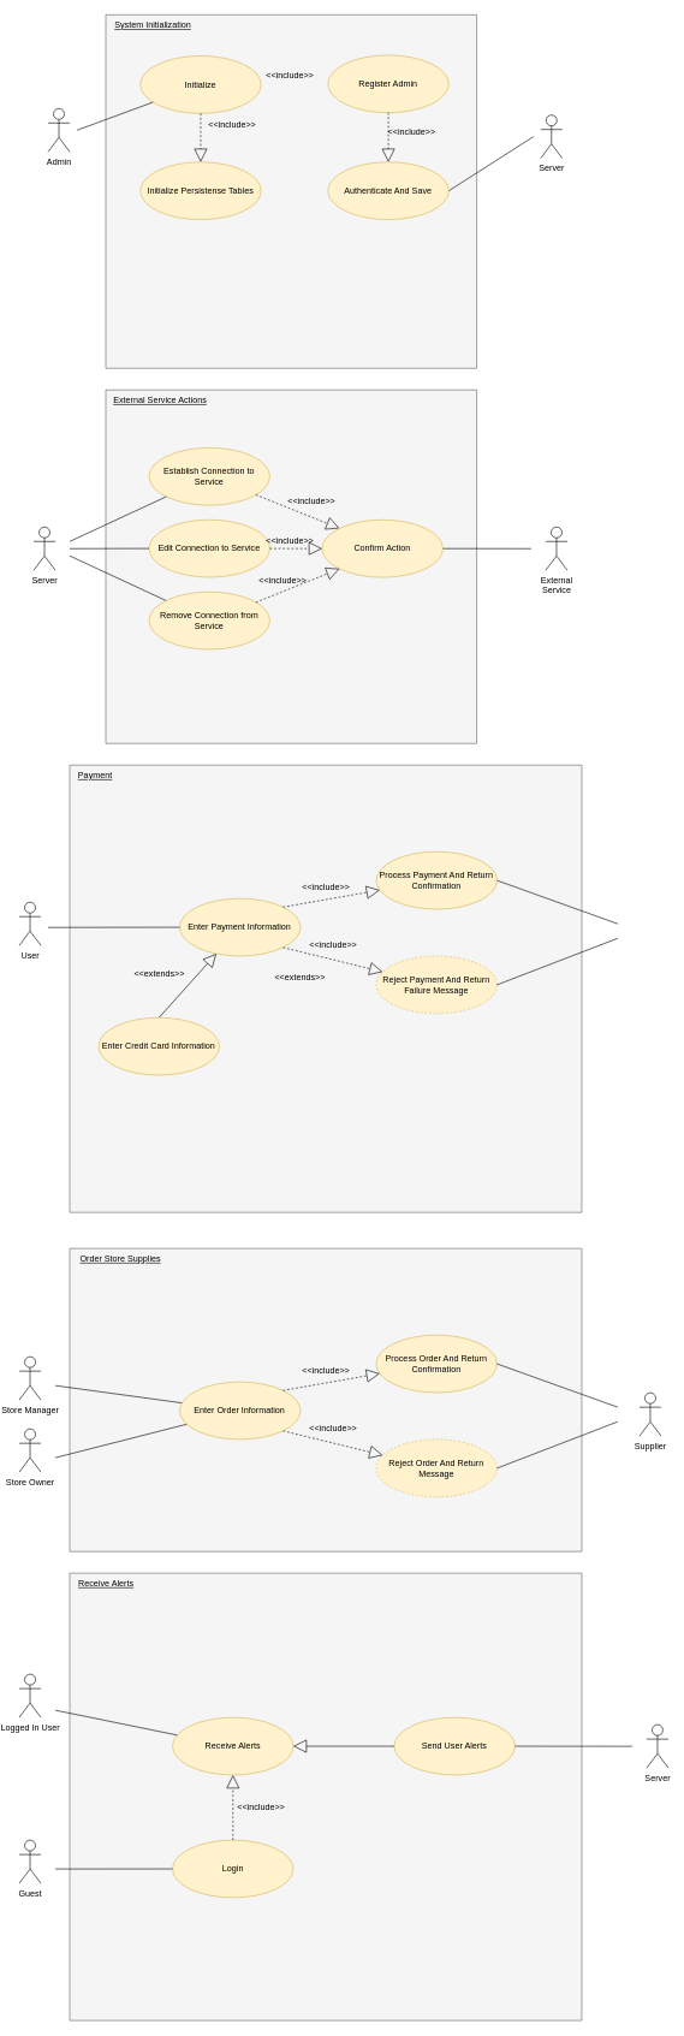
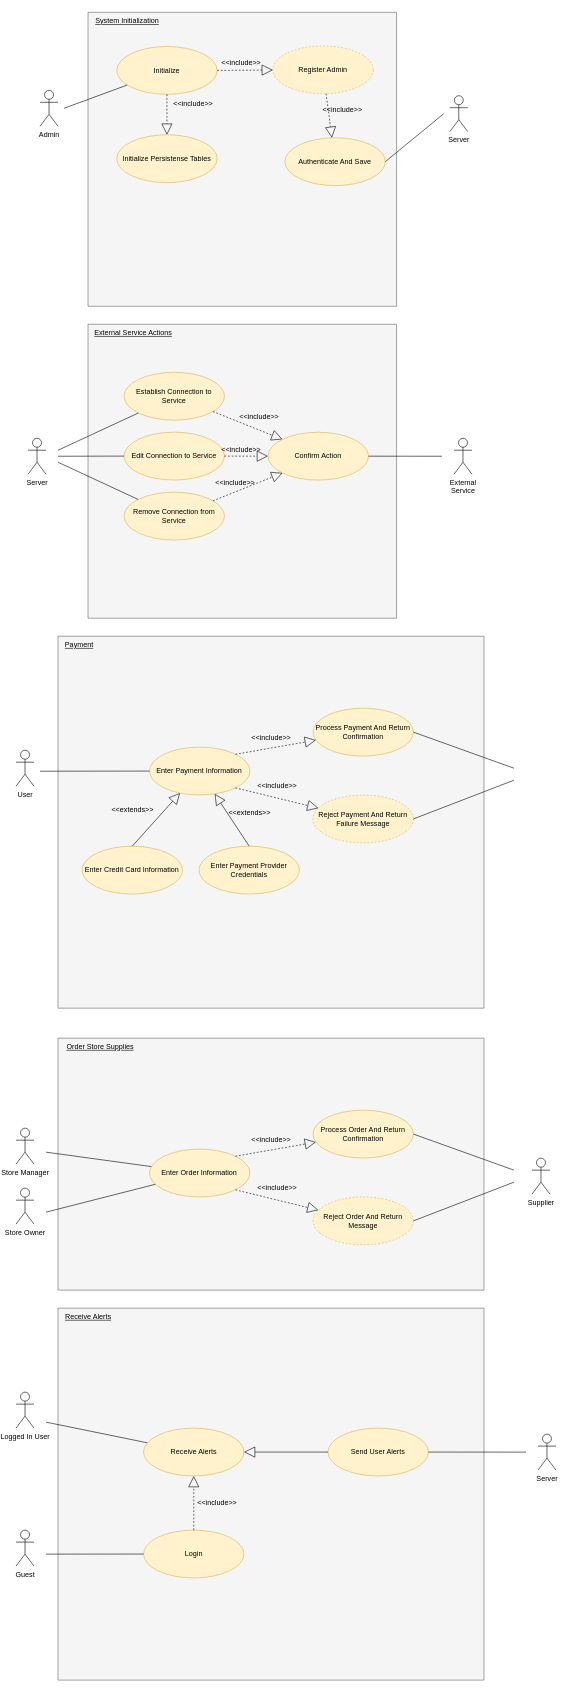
  <mxCell id="0" />
  <mxCell id="1" parent="0" />
  <mxCell id="2" value="" style="group" connectable="0" vertex="1" parent="1"><mxGeometry x="140" y="1730" width="660" height="620" as="geometry" /></mxCell>
  <mxCell id="3" value="" style="verticalLabelPosition=bottom;verticalAlign=top;html=1;shape=mxgraph.basic.rect;fillColor2=none;strokeWidth=1;size=22;indent=0;fillColor=#f5f5f5;fontColor=#333333;strokeColor=#666666;" vertex="1" parent="2"><mxGeometry x="-50" width="710" height="420" as="geometry" /></mxCell>
  <mxCell id="4" value="Process Order And Return Confirmation" style="ellipse;whiteSpace=wrap;html=1;fillColor=#fff2cc;strokeColor=#d6b656;" vertex="1" parent="2"><mxGeometry x="374.998" y="119.996" width="167.451" height="79.767" as="geometry" /></mxCell>
  <mxCell id="5" value="Enter Order Information" style="ellipse;whiteSpace=wrap;html=1;fillColor=#fff2cc;strokeColor=#d6b656;" vertex="1" parent="2"><mxGeometry x="102.448" y="184.876" width="167.451" height="79.767" as="geometry" /></mxCell>
  <mxCell id="6" value="&amp;lt;&amp;lt;include&amp;gt;&amp;gt;" style="text;html=1;align=center;verticalAlign=middle;resizable=0;points=[];autosize=1;strokeColor=none;fillColor=none;" vertex="1" parent="2"><mxGeometry x="260" y="154.88" width="90" height="30" as="geometry" /></mxCell>
  <mxCell id="7" value="Reject Order And Return Message" style="ellipse;whiteSpace=wrap;html=1;fillColor=#fff2cc;strokeColor=#d6b656;dashed=1;" vertex="1" parent="2"><mxGeometry x="374.998" y="264.646" width="167.451" height="79.767" as="geometry" /></mxCell>
  <mxCell id="8" value="" style="endArrow=block;endSize=16;endFill=0;html=1;rounded=0;fillColor=none;dashed=1;exitX=1;exitY=0;exitDx=0;exitDy=0;" edge="1" parent="2" source="5" target="4"><mxGeometry y="-70" width="160" relative="1" as="geometry"><mxPoint x="141" y="196" as="sourcePoint" /><mxPoint x="207" y="259" as="targetPoint" /><mxPoint as="offset" /></mxGeometry></mxCell>
  <mxCell id="9" value="" style="endArrow=block;endSize=16;endFill=0;html=1;rounded=0;fillColor=none;dashed=1;exitX=1;exitY=1;exitDx=0;exitDy=0;" edge="1" parent="2" source="5" target="7"><mxGeometry y="-70" width="160" relative="1" as="geometry"><mxPoint x="327" y="295" as="sourcePoint" /><mxPoint x="484" y="323" as="targetPoint" /><mxPoint as="offset" /></mxGeometry></mxCell>
  <mxCell id="10" value="&amp;lt;&amp;lt;include&amp;gt;&amp;gt;" style="text;html=1;align=center;verticalAlign=middle;resizable=0;points=[];autosize=1;strokeColor=none;fillColor=none;" vertex="1" parent="2"><mxGeometry x="269.9" y="234.65" width="90" height="30" as="geometry" /></mxCell>
  <mxCell id="11" value="" style="group" connectable="0" vertex="1" parent="1"><mxGeometry x="140" y="20" width="610" height="490" as="geometry" /></mxCell>
  <mxCell id="12" value="" style="verticalLabelPosition=bottom;verticalAlign=top;html=1;shape=mxgraph.basic.rect;fillColor2=none;strokeWidth=1;size=22;indent=0;fillColor=#f5f5f5;fontColor=#333333;strokeColor=#666666;" vertex="1" parent="11"><mxGeometry width="514.314" height="490.0" as="geometry" /></mxCell>
  <mxCell id="13" value="System Initialization" style="text;html=1;align=center;verticalAlign=middle;resizable=0;points=[];autosize=1;strokeColor=none;fillColor=none;fontStyle=4" vertex="1" parent="11"><mxGeometry width="130" height="30" as="geometry" /></mxCell>
  <mxCell id="14" value="Initialize" style="ellipse;whiteSpace=wrap;html=1;fillColor=#fff2cc;strokeColor=#d6b656;" vertex="1" parent="11"><mxGeometry x="47.843" y="56.977" width="167.451" height="79.767" as="geometry" /></mxCell>
- <mxCell id="15" value="Register Admin" style="ellipse;whiteSpace=wrap;html=1;fillColor=#fff2cc;strokeColor=#d6b656;" vertex="1" parent="11"><mxGeometry x="308.098" y="55.977" width="167.451" height="79.767" as="geometry" /></mxCell>
- <mxCell id="16" value="Authenticate And Save" style="ellipse;whiteSpace=wrap;html=1;fillColor=#fff2cc;strokeColor=#d6b656;" vertex="1" parent="11"><mxGeometry x="308.098" y="204.116" width="167.451" height="79.767" as="geometry" /></mxCell>
+ <mxCell id="15" value="Register Admin" style="ellipse;whiteSpace=wrap;html=1;fillColor=#fff2cc;strokeColor=#d6b656;dashed=1;" vertex="1" parent="11"><mxGeometry x="308.098" y="55.977" width="167.451" height="79.767" as="geometry" /></mxCell>
+ <mxCell id="16" value="Authenticate And Save" style="ellipse;whiteSpace=wrap;html=1;fillColor=#fff2cc;strokeColor=#d6b656;" vertex="1" parent="11"><mxGeometry x="328.098" y="209.116" width="167.451" height="79.767" as="geometry" /></mxCell>
+ <mxCell id="17" value="" style="endArrow=block;endSize=16;endFill=0;html=1;rounded=0;dashed=1;" edge="1" parent="11" source="14" target="15"><mxGeometry y="60" width="160" relative="1" as="geometry"><mxPoint x="191.373" y="148.14" as="sourcePoint" /><mxPoint x="382.745" y="148.14" as="targetPoint" /><mxPoint as="offset" /></mxGeometry></mxCell>
  <mxCell id="18" value="" style="endArrow=block;endSize=16;endFill=0;html=1;rounded=0;fillColor=none;dashed=1;" edge="1" parent="11" source="15" target="16"><mxGeometry y="-70" width="160" relative="1" as="geometry"><mxPoint x="224.373" y="147.14" as="sourcePoint" /><mxPoint x="415.745" y="147.14" as="targetPoint" /><mxPoint as="offset" /></mxGeometry></mxCell>
  <mxCell id="19" value="&amp;lt;&amp;lt;include&amp;gt;&amp;gt;" style="text;html=1;align=center;verticalAlign=middle;resizable=0;points=[];autosize=1;strokeColor=none;fillColor=none;" vertex="1" parent="11"><mxGeometry x="378.667" y="147.14" width="90" height="30" as="geometry" /></mxCell>
  <mxCell id="20" value="&amp;lt;&amp;lt;include&amp;gt;&amp;gt;" style="text;html=1;align=center;verticalAlign=middle;resizable=0;points=[];autosize=1;strokeColor=none;fillColor=none;" vertex="1" parent="11"><mxGeometry x="210.002" y="69.997" width="90" height="30" as="geometry" /></mxCell>
  <mxCell id="21" value="Initialize Persistense Tables" style="ellipse;whiteSpace=wrap;html=1;fillColor=#fff2cc;strokeColor=#d6b656;" vertex="1" parent="11"><mxGeometry x="47.848" y="204.117" width="167.451" height="79.767" as="geometry" /></mxCell>
  <mxCell id="22" value="" style="endArrow=block;endSize=16;endFill=0;html=1;rounded=0;exitX=0.5;exitY=1;exitDx=0;exitDy=0;dashed=1;" edge="1" parent="11" source="14" target="21"><mxGeometry y="60" width="160" relative="1" as="geometry"><mxPoint x="225" y="107" as="sourcePoint" /><mxPoint x="318" y="106" as="targetPoint" /><mxPoint as="offset" /></mxGeometry></mxCell>
  <mxCell id="23" value="&amp;lt;&amp;lt;include&amp;gt;&amp;gt;" style="text;html=1;align=center;verticalAlign=middle;resizable=0;points=[];autosize=1;strokeColor=none;fillColor=none;" vertex="1" parent="11"><mxGeometry x="130.002" y="136.747" width="90" height="30" as="geometry" /></mxCell>
  <mxCell id="24" value="Server" style="shape=umlActor;verticalLabelPosition=bottom;verticalAlign=top;html=1;" vertex="1" parent="1"><mxGeometry x="743" y="159" width="30" height="60" as="geometry" /></mxCell>
  <mxCell id="25" value="Admin" style="shape=umlActor;verticalLabelPosition=bottom;verticalAlign=top;html=1;" vertex="1" parent="1"><mxGeometry x="60" y="150" width="30" height="60" as="geometry" /></mxCell>
  <mxCell id="26" value="" style="endArrow=none;html=1;rounded=0;" edge="1" parent="1" target="14"><mxGeometry width="50" height="50" relative="1" as="geometry"><mxPoint x="100" y="180" as="sourcePoint" /><mxPoint x="410" y="130" as="targetPoint" /></mxGeometry></mxCell>
  <mxCell id="27" value="" style="endArrow=none;html=1;rounded=0;exitX=1;exitY=0.5;exitDx=0;exitDy=0;" edge="1" parent="1" source="16"><mxGeometry width="50" height="50" relative="1" as="geometry"><mxPoint x="118" y="189" as="sourcePoint" /><mxPoint x="733" y="189" as="targetPoint" /></mxGeometry></mxCell>
  <mxCell id="28" value="" style="group" connectable="0" vertex="1" parent="1"><mxGeometry x="140" y="540" width="610" height="490" as="geometry" /></mxCell>
  <mxCell id="29" value="" style="verticalLabelPosition=bottom;verticalAlign=top;html=1;shape=mxgraph.basic.rect;fillColor2=none;strokeWidth=1;size=22;indent=0;fillColor=#f5f5f5;fontColor=#333333;strokeColor=#666666;" vertex="1" parent="28"><mxGeometry width="514.314" height="490.0" as="geometry" /></mxCell>
  <mxCell id="30" value="External Service Actions" style="text;html=1;align=center;verticalAlign=middle;resizable=0;points=[];autosize=1;strokeColor=none;fillColor=none;fontStyle=4" vertex="1" parent="28"><mxGeometry width="150" height="30" as="geometry" /></mxCell>
  <mxCell id="31" value="Establish Connection to Service" style="ellipse;whiteSpace=wrap;html=1;fillColor=#fff2cc;strokeColor=#d6b656;" vertex="1" parent="28"><mxGeometry x="59.998" y="80.106" width="167.451" height="79.767" as="geometry" /></mxCell>
  <mxCell id="32" value="" style="endArrow=block;endSize=16;endFill=0;html=1;rounded=0;fillColor=none;entryX=0;entryY=0;entryDx=0;entryDy=0;dashed=1;" edge="1" parent="28" source="31" target="33"><mxGeometry y="-70" width="160" relative="1" as="geometry"><mxPoint x="415.745" y="147.14" as="sourcePoint" /><mxPoint x="391.824" y="135.744" as="targetPoint" /><mxPoint as="offset" /></mxGeometry></mxCell>
  <mxCell id="33" value="Confirm Action" style="ellipse;whiteSpace=wrap;html=1;fillColor=#fff2cc;strokeColor=#d6b656;" vertex="1" parent="28"><mxGeometry x="299.998" y="179.996" width="167.451" height="79.767" as="geometry" /></mxCell>
  <mxCell id="34" value="Edit Connection to Service" style="ellipse;whiteSpace=wrap;html=1;fillColor=#fff2cc;strokeColor=#d6b656;" vertex="1" parent="28"><mxGeometry x="59.998" y="179.876" width="167.451" height="79.767" as="geometry" /></mxCell>
  <mxCell id="35" value="Remove Connection from Service" style="ellipse;whiteSpace=wrap;html=1;fillColor=#fff2cc;strokeColor=#d6b656;" vertex="1" parent="28"><mxGeometry x="59.998" y="279.876" width="167.451" height="79.767" as="geometry" /></mxCell>
  <mxCell id="36" value="" style="endArrow=block;endSize=16;endFill=0;html=1;rounded=0;fillColor=none;exitX=1;exitY=0.5;exitDx=0;exitDy=0;entryX=0;entryY=0.5;entryDx=0;entryDy=0;dashed=1;" edge="1" parent="28" source="34" target="33"><mxGeometry y="-70" width="160" relative="1" as="geometry"><mxPoint x="232" y="133" as="sourcePoint" /><mxPoint x="335" y="167" as="targetPoint" /><mxPoint as="offset" /></mxGeometry></mxCell>
  <mxCell id="37" value="" style="endArrow=block;endSize=16;endFill=0;html=1;rounded=0;fillColor=none;entryX=0;entryY=1;entryDx=0;entryDy=0;dashed=1;" edge="1" parent="28" source="35" target="33"><mxGeometry y="-70" width="160" relative="1" as="geometry"><mxPoint x="247" y="210" as="sourcePoint" /><mxPoint x="320" y="190" as="targetPoint" /><mxPoint as="offset" /></mxGeometry></mxCell>
  <mxCell id="38" value="&amp;lt;&amp;lt;include&amp;gt;&amp;gt;" style="text;html=1;align=center;verticalAlign=middle;resizable=0;points=[];autosize=1;strokeColor=none;fillColor=none;" vertex="1" parent="28"><mxGeometry x="240.002" y="139.997" width="90" height="30" as="geometry" /></mxCell>
  <mxCell id="39" value="&amp;lt;&amp;lt;include&amp;gt;&amp;gt;" style="text;html=1;align=center;verticalAlign=middle;resizable=0;points=[];autosize=1;strokeColor=none;fillColor=none;" vertex="1" parent="28"><mxGeometry x="210.002" y="194.997" width="90" height="30" as="geometry" /></mxCell>
  <mxCell id="40" value="&amp;lt;&amp;lt;include&amp;gt;&amp;gt;" style="text;html=1;align=center;verticalAlign=middle;resizable=0;points=[];autosize=1;strokeColor=none;fillColor=none;" vertex="1" parent="28"><mxGeometry x="200.002" y="249.877" width="90" height="30" as="geometry" /></mxCell>
  <mxCell id="41" value="External&lt;br&gt;Service" style="shape=umlActor;verticalLabelPosition=bottom;verticalAlign=top;html=1;" vertex="1" parent="1"><mxGeometry x="750" y="730" width="30" height="60" as="geometry" /></mxCell>
  <mxCell id="42" value="Server" style="shape=umlActor;verticalLabelPosition=bottom;verticalAlign=top;html=1;" vertex="1" parent="1"><mxGeometry x="40" y="730" width="30" height="60" as="geometry" /></mxCell>
  <mxCell id="43" value="" style="endArrow=none;html=1;rounded=0;" edge="1" parent="1" target="31"><mxGeometry width="50" height="50" relative="1" as="geometry"><mxPoint x="90" y="750" as="sourcePoint" /><mxPoint x="205.34" y="661.261" as="targetPoint" /></mxGeometry></mxCell>
  <mxCell id="44" value="" style="endArrow=none;html=1;rounded=0;" edge="1" parent="1" source="33"><mxGeometry width="50" height="50" relative="1" as="geometry"><mxPoint x="700" y="770" as="sourcePoint" /><mxPoint x="730" y="760" as="targetPoint" /></mxGeometry></mxCell>
  <mxCell id="45" value="" style="endArrow=none;html=1;rounded=0;" edge="1" parent="1" target="34"><mxGeometry width="50" height="50" relative="1" as="geometry"><mxPoint x="90" y="760" as="sourcePoint" /><mxPoint x="233" y="672" as="targetPoint" /></mxGeometry></mxCell>
  <mxCell id="46" value="" style="endArrow=none;html=1;rounded=0;" edge="1" parent="1" target="35"><mxGeometry width="50" height="50" relative="1" as="geometry"><mxPoint x="90" y="770" as="sourcePoint" /><mxPoint x="224" y="738" as="targetPoint" /></mxGeometry></mxCell>
  <mxCell id="47" value="" style="group" connectable="0" vertex="1" parent="1"><mxGeometry x="140" y="1060" width="660" height="620" as="geometry" /></mxCell>
  <mxCell id="48" value="" style="verticalLabelPosition=bottom;verticalAlign=top;html=1;shape=mxgraph.basic.rect;fillColor2=none;strokeWidth=1;size=22;indent=0;fillColor=#f5f5f5;fontColor=#333333;strokeColor=#666666;" vertex="1" parent="47"><mxGeometry x="-50" width="710" height="620" as="geometry" /></mxCell>
  <mxCell id="49" value="Process Payment And Return Confirmation" style="ellipse;whiteSpace=wrap;html=1;fillColor=#fff2cc;strokeColor=#d6b656;" vertex="1" parent="47"><mxGeometry x="374.998" y="119.996" width="167.451" height="79.767" as="geometry" /></mxCell>
  <mxCell id="50" value="Enter Payment Information" style="ellipse;whiteSpace=wrap;html=1;fillColor=#fff2cc;strokeColor=#d6b656;" vertex="1" parent="47"><mxGeometry x="102.448" y="184.876" width="167.451" height="79.767" as="geometry" /></mxCell>
  <mxCell id="51" value="Enter Credit Card Information" style="ellipse;whiteSpace=wrap;html=1;fillColor=#fff2cc;strokeColor=#d6b656;" vertex="1" parent="47"><mxGeometry x="-10.002" y="349.996" width="167.451" height="79.767" as="geometry" /></mxCell>
+ <mxCell id="52" value="Enter Payment Provider Credentials" style="ellipse;whiteSpace=wrap;html=1;fillColor=#fff2cc;strokeColor=#d6b656;" vertex="1" parent="47"><mxGeometry x="184.998" y="349.996" width="167.451" height="79.767" as="geometry" /></mxCell>
+ <mxCell id="53" value="" style="endArrow=block;endSize=16;endFill=0;html=1;rounded=0;exitX=0.5;exitY=0;exitDx=0;exitDy=0;" edge="1" parent="47" source="52" target="50"><mxGeometry x="-0.288" y="-8" width="160" relative="1" as="geometry"><mxPoint x="30" y="250" as="sourcePoint" /><mxPoint x="190" y="250" as="targetPoint" /><mxPoint as="offset" /></mxGeometry></mxCell>
  <mxCell id="54" value="" style="endArrow=block;endSize=16;endFill=0;html=1;rounded=0;exitX=0.5;exitY=0;exitDx=0;exitDy=0;" edge="1" parent="47" source="51" target="50"><mxGeometry width="160" relative="1" as="geometry"><mxPoint x="280" y="320" as="sourcePoint" /><mxPoint x="237" y="255" as="targetPoint" /></mxGeometry></mxCell>
  <mxCell id="55" value="&amp;lt;&amp;lt;extends&amp;gt;&amp;gt;" style="text;html=1;align=center;verticalAlign=middle;resizable=0;points=[];autosize=1;strokeColor=none;fillColor=none;" vertex="1" parent="47"><mxGeometry x="28.72" y="274.88" width="90" height="30" as="geometry" /></mxCell>
  <mxCell id="56" value="&amp;lt;&amp;lt;include&amp;gt;&amp;gt;" style="text;html=1;align=center;verticalAlign=middle;resizable=0;points=[];autosize=1;strokeColor=none;fillColor=none;" vertex="1" parent="47"><mxGeometry x="260" y="154.88" width="90" height="30" as="geometry" /></mxCell>
  <mxCell id="57" value="Reject Payment And Return Failure Message" style="ellipse;whiteSpace=wrap;html=1;fillColor=#fff2cc;strokeColor=#d6b656;dashed=1;" vertex="1" parent="47"><mxGeometry x="374.998" y="264.646" width="167.451" height="79.767" as="geometry" /></mxCell>
  <mxCell id="58" value="" style="endArrow=block;endSize=16;endFill=0;html=1;rounded=0;fillColor=none;dashed=1;exitX=1;exitY=0;exitDx=0;exitDy=0;" edge="1" parent="47" source="50" target="49"><mxGeometry y="-70" width="160" relative="1" as="geometry"><mxPoint x="141" y="196" as="sourcePoint" /><mxPoint x="207" y="259" as="targetPoint" /><mxPoint as="offset" /></mxGeometry></mxCell>
  <mxCell id="59" value="" style="endArrow=block;endSize=16;endFill=0;html=1;rounded=0;fillColor=none;dashed=1;exitX=1;exitY=1;exitDx=0;exitDy=0;" edge="1" parent="47" source="50" target="57"><mxGeometry y="-70" width="160" relative="1" as="geometry"><mxPoint x="327" y="295" as="sourcePoint" /><mxPoint x="484" y="323" as="targetPoint" /><mxPoint as="offset" /></mxGeometry></mxCell>
  <mxCell id="60" value="&amp;lt;&amp;lt;extends&amp;gt;&amp;gt;" style="text;html=1;align=center;verticalAlign=middle;resizable=0;points=[];autosize=1;strokeColor=none;fillColor=none;" vertex="1" parent="47"><mxGeometry x="223.72" y="280" width="90" height="30" as="geometry" /></mxCell>
  <mxCell id="61" value="&amp;lt;&amp;lt;include&amp;gt;&amp;gt;" style="text;html=1;align=center;verticalAlign=middle;resizable=0;points=[];autosize=1;strokeColor=none;fillColor=none;" vertex="1" parent="47"><mxGeometry x="269.9" y="234.65" width="90" height="30" as="geometry" /></mxCell>
  <mxCell id="62" value="User" style="shape=umlActor;verticalLabelPosition=bottom;verticalAlign=top;html=1;" vertex="1" parent="1"><mxGeometry x="20" y="1250" width="30" height="60" as="geometry" /></mxCell>
  <mxCell id="63" value="" style="endArrow=none;html=1;rounded=0;exitX=1;exitY=0.5;exitDx=0;exitDy=0;" edge="1" parent="1" source="49"><mxGeometry width="50" height="50" relative="1" as="geometry"><mxPoint x="700" y="1290" as="sourcePoint" /><mxPoint x="850" y="1280" as="targetPoint" /></mxGeometry></mxCell>
  <mxCell id="64" value="" style="endArrow=none;html=1;rounded=0;" edge="1" parent="1" target="50"><mxGeometry width="50" height="50" relative="1" as="geometry"><mxPoint x="60" y="1285" as="sourcePoint" /><mxPoint x="233" y="1192" as="targetPoint" /></mxGeometry></mxCell>
  <mxCell id="65" value="Payment" style="text;html=1;align=center;verticalAlign=middle;resizable=0;points=[];autosize=1;strokeColor=none;fillColor=none;fontStyle=4" vertex="1" parent="1"><mxGeometry x="90" y="1060" width="70" height="30" as="geometry" /></mxCell>
  <mxCell id="66" value="" style="endArrow=none;html=1;rounded=0;exitX=1;exitY=0.5;exitDx=0;exitDy=0;" edge="1" parent="1" source="57"><mxGeometry width="50" height="50" relative="1" as="geometry"><mxPoint x="672" y="1256" as="sourcePoint" /><mxPoint x="850" y="1300" as="targetPoint" /></mxGeometry></mxCell>
  <mxCell id="67" value="Supplier" style="shape=umlActor;verticalLabelPosition=bottom;verticalAlign=top;html=1;" vertex="1" parent="1"><mxGeometry x="880" y="1930" width="30" height="60" as="geometry" /></mxCell>
  <mxCell id="68" value="Store Manager" style="shape=umlActor;verticalLabelPosition=bottom;verticalAlign=top;html=1;" vertex="1" parent="1"><mxGeometry x="20" y="1880" width="30" height="60" as="geometry" /></mxCell>
  <mxCell id="69" value="" style="endArrow=none;html=1;rounded=0;exitX=1;exitY=0.5;exitDx=0;exitDy=0;" edge="1" parent="1" source="4"><mxGeometry width="50" height="50" relative="1" as="geometry"><mxPoint x="700" y="1960" as="sourcePoint" /><mxPoint x="850" y="1950" as="targetPoint" /></mxGeometry></mxCell>
  <mxCell id="70" value="" style="endArrow=none;html=1;rounded=0;" edge="1" parent="1" target="5"><mxGeometry width="50" height="50" relative="1" as="geometry"><mxPoint x="70" y="1920" as="sourcePoint" /><mxPoint x="233" y="1862" as="targetPoint" /></mxGeometry></mxCell>
  <mxCell id="71" value="Order Store Supplies" style="text;html=1;align=center;verticalAlign=middle;resizable=0;points=[];autosize=1;strokeColor=none;fillColor=none;fontStyle=4" vertex="1" parent="1"><mxGeometry x="90" y="1730" width="140" height="30" as="geometry" /></mxCell>
  <mxCell id="72" value="" style="endArrow=none;html=1;rounded=0;exitX=1;exitY=0.5;exitDx=0;exitDy=0;" edge="1" parent="1" source="7"><mxGeometry width="50" height="50" relative="1" as="geometry"><mxPoint x="672" y="1926" as="sourcePoint" /><mxPoint x="850" y="1970" as="targetPoint" /></mxGeometry></mxCell>
  <mxCell id="73" value="Store Owner" style="shape=umlActor;verticalLabelPosition=bottom;verticalAlign=top;html=1;" vertex="1" parent="1"><mxGeometry x="20" y="1980" width="30" height="60" as="geometry" /></mxCell>
  <mxCell id="74" value="" style="endArrow=none;html=1;rounded=0;" edge="1" parent="1" target="5"><mxGeometry width="50" height="50" relative="1" as="geometry"><mxPoint x="70" y="2020" as="sourcePoint" /><mxPoint x="256" y="1954" as="targetPoint" /></mxGeometry></mxCell>
  <mxCell id="75" value="" style="group" connectable="0" vertex="1" parent="1"><mxGeometry x="140" y="2180" width="660" height="620" as="geometry" /></mxCell>
  <mxCell id="76" value="" style="verticalLabelPosition=bottom;verticalAlign=top;html=1;shape=mxgraph.basic.rect;fillColor2=none;strokeWidth=1;size=22;indent=0;fillColor=#f5f5f5;fontColor=#333333;strokeColor=#666666;" vertex="1" parent="75"><mxGeometry x="-50" width="710" height="620" as="geometry" /></mxCell>
  <mxCell id="77" value="Receive Alerts" style="ellipse;whiteSpace=wrap;html=1;fillColor=#fff2cc;strokeColor=#d6b656;" vertex="1" parent="75"><mxGeometry x="92.548" y="199.996" width="167.451" height="79.767" as="geometry" /></mxCell>
  <mxCell id="78" value="Send User Alerts" style="ellipse;whiteSpace=wrap;html=1;fillColor=#fff2cc;strokeColor=#d6b656;" vertex="1" parent="75"><mxGeometry x="399.998" y="199.996" width="167.451" height="79.767" as="geometry" /></mxCell>
  <mxCell id="79" value="Receive Alerts" style="text;html=1;align=center;verticalAlign=middle;resizable=0;points=[];autosize=1;strokeColor=none;fillColor=none;fontStyle=4" vertex="1" parent="75"><mxGeometry x="-50" width="100" height="30" as="geometry" /></mxCell>
  <mxCell id="80" value="Login" style="ellipse;whiteSpace=wrap;html=1;fillColor=#fff2cc;strokeColor=#d6b656;" vertex="1" parent="75"><mxGeometry x="92.548" y="369.996" width="167.451" height="79.767" as="geometry" /></mxCell>
  <mxCell id="81" value="" style="endArrow=block;endSize=16;endFill=0;html=1;rounded=0;fillColor=none;dashed=1;" edge="1" parent="75" source="80" target="77"><mxGeometry y="-70" width="160" relative="1" as="geometry"><mxPoint x="410" y="250" as="sourcePoint" /><mxPoint x="270" y="250" as="targetPoint" /><mxPoint as="offset" /></mxGeometry></mxCell>
  <mxCell id="82" value="" style="endArrow=block;endSize=16;endFill=0;html=1;rounded=0;" edge="1" parent="75" source="78" target="77"><mxGeometry x="-0.288" y="-8" width="160" relative="1" as="geometry"><mxPoint x="279" y="-760" as="sourcePoint" /><mxPoint x="221" y="-847" as="targetPoint" /><mxPoint as="offset" /></mxGeometry></mxCell>
  <mxCell id="83" value="&amp;lt;&amp;lt;include&amp;gt;&amp;gt;" style="text;html=1;align=center;verticalAlign=middle;resizable=0;points=[];autosize=1;strokeColor=none;fillColor=none;" vertex="1" parent="75"><mxGeometry x="170" y="310" width="90" height="30" as="geometry" /></mxCell>
  <mxCell id="84" value="Server" style="shape=umlActor;verticalLabelPosition=bottom;verticalAlign=top;html=1;" vertex="1" parent="1"><mxGeometry x="890" y="2390" width="30" height="60" as="geometry" /></mxCell>
  <mxCell id="85" value="Logged In User" style="shape=umlActor;verticalLabelPosition=bottom;verticalAlign=top;html=1;" vertex="1" parent="1"><mxGeometry x="20" y="2320" width="30" height="60" as="geometry" /></mxCell>
  <mxCell id="86" value="" style="endArrow=none;html=1;rounded=0;" edge="1" parent="1" target="77"><mxGeometry width="50" height="50" relative="1" as="geometry"><mxPoint x="70" y="2370" as="sourcePoint" /><mxPoint x="233" y="2312" as="targetPoint" /></mxGeometry></mxCell>
  <mxCell id="87" value="Guest" style="shape=umlActor;verticalLabelPosition=bottom;verticalAlign=top;html=1;" vertex="1" parent="1"><mxGeometry x="20" y="2550" width="30" height="60" as="geometry" /></mxCell>
  <mxCell id="88" value="" style="endArrow=none;html=1;rounded=0;" edge="1" parent="1" source="78"><mxGeometry width="50" height="50" relative="1" as="geometry"><mxPoint x="80" y="2380" as="sourcePoint" /><mxPoint x="870" y="2420" as="targetPoint" /></mxGeometry></mxCell>
  <mxCell id="89" value="" style="endArrow=none;html=1;rounded=0;" edge="1" parent="1" target="80"><mxGeometry width="50" height="50" relative="1" as="geometry"><mxPoint x="70" y="2590" as="sourcePoint" /><mxPoint x="249" y="2414" as="targetPoint" /></mxGeometry></mxCell>
